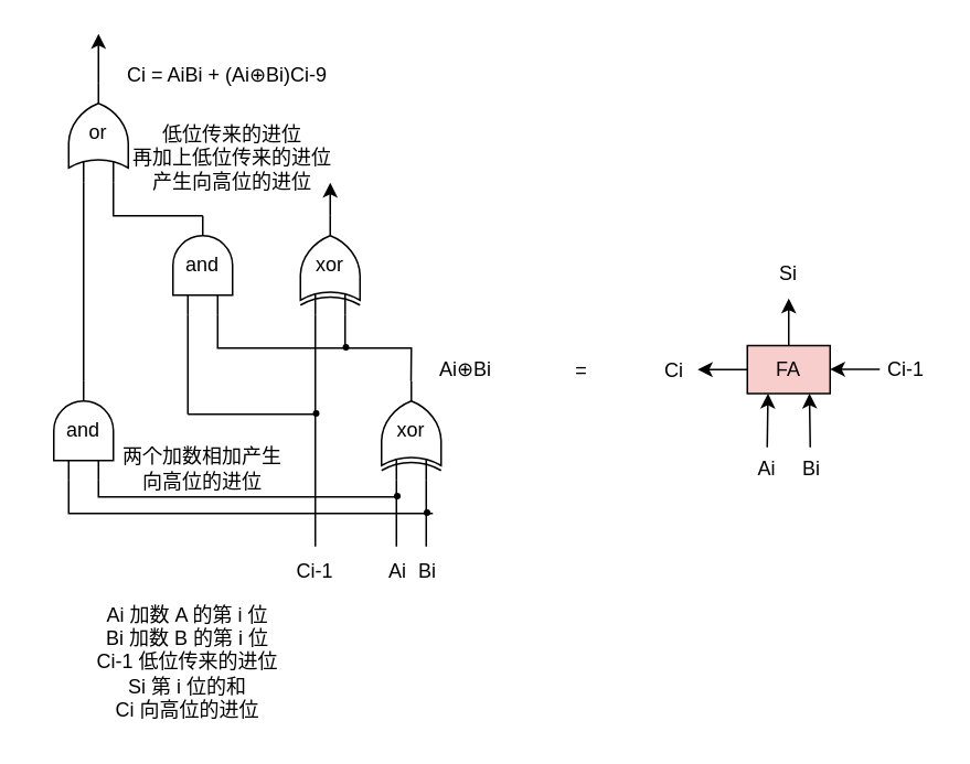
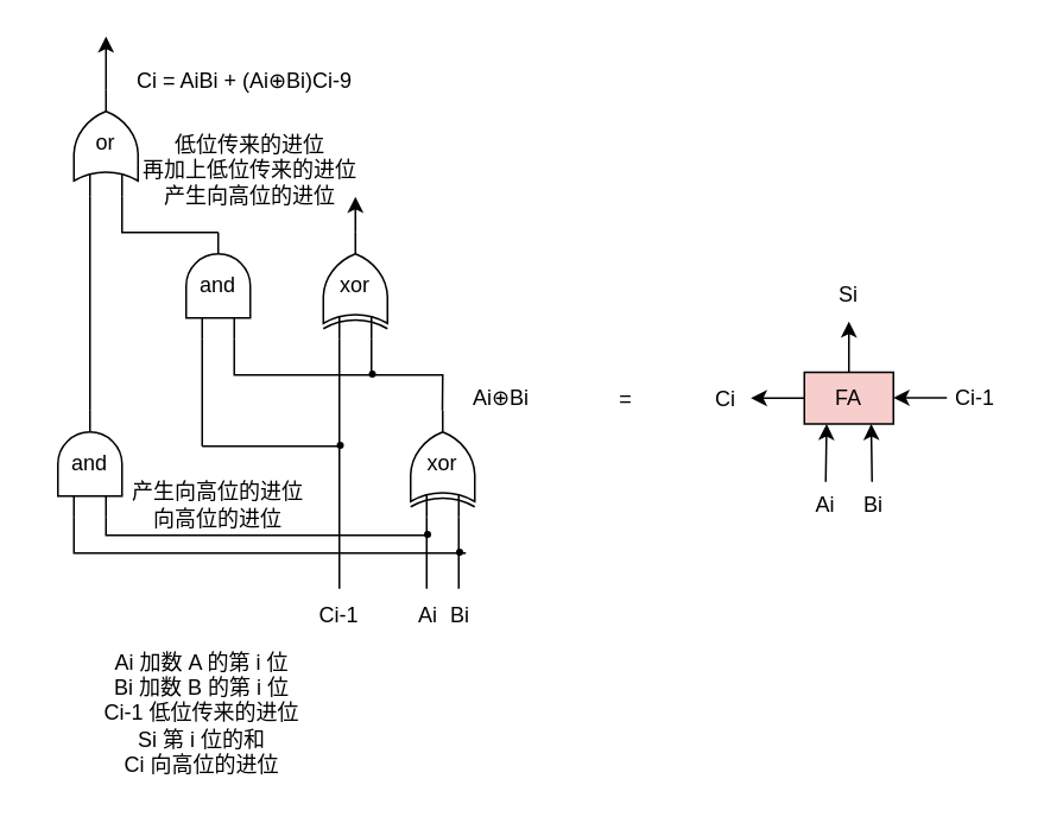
  <mxCell id="0" />
  <mxCell id="1" parent="0" />
  <mxCell id="2" value="" style="endArrow=none;html=1;rounded=0;" edge="1" parent="1"><mxGeometry width="50" height="50" relative="1" as="geometry"><mxPoint x="239" y="330" as="sourcePoint" /><mxPoint x="239" y="290" as="targetPoint" /></mxGeometry></mxCell>
  <mxCell id="3" value="" style="endArrow=none;html=1;rounded=0;" edge="1" parent="1"><mxGeometry width="50" height="50" relative="1" as="geometry"><mxPoint x="247.83" y="230" as="sourcePoint" /><mxPoint x="131" y="190" as="targetPoint" /><Array as="points"><mxPoint x="248" y="210" /><mxPoint x="131" y="210" /></Array></mxGeometry></mxCell>
  <mxCell id="4" value="" style="group" vertex="1" connectable="0" parent="1"><mxGeometry x="41" y="50" width="36" height="60" as="geometry" /></mxCell>
  <mxCell id="5" value="" style="verticalLabelPosition=bottom;shadow=0;dashed=0;align=center;html=1;verticalAlign=top;shape=mxgraph.electrical.logic_gates.logic_gate;operation=or;rotation=-90;" vertex="1" parent="4"><mxGeometry x="-12" y="12" width="60" height="36" as="geometry" /></mxCell>
  <mxCell id="6" value="or" style="text;html=1;strokeColor=none;fillColor=none;align=center;verticalAlign=middle;whiteSpace=wrap;rounded=0;" vertex="1" parent="4"><mxGeometry y="21" width="36" height="18" as="geometry" /></mxCell>
  <mxCell id="7" value="" style="group" vertex="1" connectable="0" parent="1"><mxGeometry x="181" y="130" width="36" height="60" as="geometry" /></mxCell>
  <mxCell id="8" value="" style="verticalLabelPosition=bottom;shadow=0;dashed=0;align=center;html=1;verticalAlign=top;shape=mxgraph.electrical.logic_gates.logic_gate;operation=xor;rotation=-90;" vertex="1" parent="7"><mxGeometry x="-12" y="12" width="60" height="36" as="geometry" /></mxCell>
  <mxCell id="9" value="xor" style="text;html=1;strokeColor=none;fillColor=none;align=center;verticalAlign=middle;whiteSpace=wrap;rounded=0;" vertex="1" parent="7"><mxGeometry y="21" width="36" height="18" as="geometry" /></mxCell>
  <mxCell id="10" value="" style="endArrow=none;html=1;rounded=0;" edge="1" parent="1"><mxGeometry width="50" height="50" relative="1" as="geometry"><mxPoint x="190" y="330" as="sourcePoint" /><mxPoint x="190" y="190" as="targetPoint" /></mxGeometry></mxCell>
  <mxCell id="11" value="" style="endArrow=none;html=1;rounded=0;" edge="1" parent="1"><mxGeometry width="50" height="50" relative="1" as="geometry"><mxPoint x="208" y="210" as="sourcePoint" /><mxPoint x="208" y="190" as="targetPoint" /></mxGeometry></mxCell>
  <mxCell id="12" value="" style="group" vertex="1" connectable="0" parent="1"><mxGeometry x="104" y="130" width="36" height="60" as="geometry" /></mxCell>
  <mxCell id="13" value="" style="verticalLabelPosition=bottom;shadow=0;dashed=0;align=center;html=1;verticalAlign=top;shape=mxgraph.electrical.logic_gates.logic_gate;operation=and;rotation=-90;" vertex="1" parent="12"><mxGeometry x="-12" y="12" width="60" height="36" as="geometry" /></mxCell>
  <mxCell id="14" value="and" style="text;html=1;strokeColor=none;fillColor=none;align=center;verticalAlign=middle;whiteSpace=wrap;rounded=0;" vertex="1" parent="12"><mxGeometry y="21" width="36" height="18" as="geometry" /></mxCell>
  <mxCell id="15" value="" style="group" vertex="1" connectable="0" parent="1"><mxGeometry x="230" y="230" width="36" height="60" as="geometry" /></mxCell>
  <mxCell id="16" value="" style="verticalLabelPosition=bottom;shadow=0;dashed=0;align=center;html=1;verticalAlign=top;shape=mxgraph.electrical.logic_gates.logic_gate;operation=xor;rotation=-90;" vertex="1" parent="15"><mxGeometry x="-12" y="12" width="60" height="36" as="geometry" /></mxCell>
  <mxCell id="17" value="xor" style="text;html=1;strokeColor=none;fillColor=none;align=center;verticalAlign=middle;whiteSpace=wrap;rounded=0;" vertex="1" parent="15"><mxGeometry y="21" width="36" height="18" as="geometry" /></mxCell>
  <mxCell id="18" value="" style="endArrow=none;html=1;rounded=0;" edge="1" parent="1"><mxGeometry width="50" height="50" relative="1" as="geometry"><mxPoint x="257" y="330" as="sourcePoint" /><mxPoint x="257" y="290" as="targetPoint" /></mxGeometry></mxCell>
  <mxCell id="19" value="" style="endArrow=none;html=1;rounded=0;" edge="1" parent="1"><mxGeometry width="50" height="50" relative="1" as="geometry"><mxPoint x="190" y="250" as="sourcePoint" /><mxPoint x="113" y="250" as="targetPoint" /></mxGeometry></mxCell>
  <mxCell id="20" value="" style="endArrow=none;html=1;rounded=0;entryX=0;entryY=0.25;entryDx=0;entryDy=0;entryPerimeter=0;" edge="1" parent="1" target="13"><mxGeometry width="50" height="50" relative="1" as="geometry"><mxPoint x="113" y="250" as="sourcePoint" /><mxPoint x="161" y="200" as="targetPoint" /></mxGeometry></mxCell>
  <mxCell id="21" value="" style="endArrow=none;html=1;rounded=0;exitX=0;exitY=0.75;exitDx=0;exitDy=0;exitPerimeter=0;entryX=1;entryY=0.5;entryDx=0;entryDy=0;entryPerimeter=0;" edge="1" parent="1" source="5" target="13"><mxGeometry width="50" height="50" relative="1" as="geometry"><mxPoint x="101" y="150" as="sourcePoint" /><mxPoint x="151" y="100" as="targetPoint" /><Array as="points"><mxPoint x="68" y="130" /></Array></mxGeometry></mxCell>
  <mxCell id="22" value="" style="group" vertex="1" connectable="0" parent="1"><mxGeometry x="32" y="230" width="36" height="60" as="geometry" /></mxCell>
  <mxCell id="23" value="" style="verticalLabelPosition=bottom;shadow=0;dashed=0;align=center;html=1;verticalAlign=top;shape=mxgraph.electrical.logic_gates.logic_gate;operation=and;rotation=-90;" vertex="1" parent="22"><mxGeometry x="-12" y="12" width="60" height="36" as="geometry" /></mxCell>
  <mxCell id="24" value="and" style="text;html=1;strokeColor=none;fillColor=none;align=center;verticalAlign=middle;whiteSpace=wrap;rounded=0;" vertex="1" parent="22"><mxGeometry y="21" width="36" height="18" as="geometry" /></mxCell>
  <mxCell id="25" value="" style="endArrow=none;html=1;rounded=0;exitX=1;exitY=0.5;exitDx=0;exitDy=0;exitPerimeter=0;entryX=0;entryY=0.25;entryDx=0;entryDy=0;entryPerimeter=0;" edge="1" parent="1" source="23" target="5"><mxGeometry width="50" height="50" relative="1" as="geometry"><mxPoint x="101" y="250" as="sourcePoint" /><mxPoint x="151" y="200" as="targetPoint" /></mxGeometry></mxCell>
  <mxCell id="26" value="" style="endArrow=none;html=1;rounded=0;exitX=0;exitY=0.75;exitDx=0;exitDy=0;exitPerimeter=0;" edge="1" parent="1" source="23"><mxGeometry width="50" height="50" relative="1" as="geometry"><mxPoint x="101" y="330" as="sourcePoint" /><mxPoint x="241" y="300" as="targetPoint" /><Array as="points"><mxPoint x="59" y="300" /></Array></mxGeometry></mxCell>
  <mxCell id="27" value="" style="endArrow=none;html=1;rounded=0;startSize=0;sourcePerimeterSpacing=-2;entryX=0;entryY=0.25;entryDx=0;entryDy=0;entryPerimeter=0;" edge="1" parent="1" target="23"><mxGeometry width="50" height="50" relative="1" as="geometry"><mxPoint x="261" y="310" as="sourcePoint" /><mxPoint x="51" y="310" as="targetPoint" /><Array as="points"><mxPoint x="41" y="310" /></Array></mxGeometry></mxCell>
  <mxCell id="28" value="" style="ellipse;whiteSpace=wrap;html=1;aspect=fixed;fillColor=#000000;" vertex="1" parent="1"><mxGeometry x="238" y="298" width="3" height="3" as="geometry" /></mxCell>
  <mxCell id="29" value="" style="ellipse;whiteSpace=wrap;html=1;aspect=fixed;fillColor=#000000;" vertex="1" parent="1"><mxGeometry x="256" y="308" width="3" height="3" as="geometry" /></mxCell>
  <mxCell id="30" value="" style="ellipse;whiteSpace=wrap;html=1;aspect=fixed;fillColor=#000000;" vertex="1" parent="1"><mxGeometry x="207" y="208" width="3" height="3" as="geometry" /></mxCell>
  <mxCell id="31" value="" style="ellipse;whiteSpace=wrap;html=1;aspect=fixed;fillColor=#000000;" vertex="1" parent="1"><mxGeometry x="189" y="248" width="3" height="3" as="geometry" /></mxCell>
  <mxCell id="32" value="" style="endArrow=classic;html=1;rounded=0;startSize=0;sourcePerimeterSpacing=-2;exitX=1;exitY=0.5;exitDx=0;exitDy=0;exitPerimeter=0;" edge="1" parent="1" source="8"><mxGeometry width="50" height="50" relative="1" as="geometry"><mxPoint x="201" y="130" as="sourcePoint" /><mxPoint x="199" y="110" as="targetPoint" /></mxGeometry></mxCell>
  <mxCell id="33" value="" style="endArrow=classic;html=1;rounded=0;startSize=0;sourcePerimeterSpacing=-2;exitX=1;exitY=0.5;exitDx=0;exitDy=0;exitPerimeter=0;" edge="1" parent="1" source="5"><mxGeometry width="50" height="50" relative="1" as="geometry"><mxPoint x="11" y="70" as="sourcePoint" /><mxPoint x="59" y="20" as="targetPoint" /></mxGeometry></mxCell>
  <mxCell id="34" value="Ci = AiBi + (Ai&lt;span lang=&quot;en&quot; class=&quot;ILfuVd&quot;&gt;⊕Bi&lt;/span&gt;)Ci-9" style="text;html=1;strokeColor=none;fillColor=none;align=center;verticalAlign=middle;whiteSpace=wrap;rounded=0;" vertex="1" parent="1"><mxGeometry x="67" y="30" width="140" height="30" as="geometry" /></mxCell>
  <mxCell id="35" value="Bi" style="text;html=1;strokeColor=none;fillColor=none;align=center;verticalAlign=middle;whiteSpace=wrap;rounded=0;" vertex="1" parent="1"><mxGeometry x="245.75" y="330" width="23.5" height="30" as="geometry" /></mxCell>
  <mxCell id="36" value="Ai" style="text;html=1;strokeColor=none;fillColor=none;align=center;verticalAlign=middle;whiteSpace=wrap;rounded=0;" vertex="1" parent="1"><mxGeometry x="227.75" y="330" width="23.5" height="30" as="geometry" /></mxCell>
  <mxCell id="37" value="Ci-1" style="text;html=1;strokeColor=none;fillColor=none;align=center;verticalAlign=middle;whiteSpace=wrap;rounded=0;" vertex="1" parent="1"><mxGeometry x="174.37" y="330" width="32.25" height="30" as="geometry" /></mxCell>
  <mxCell id="38" value="Ai&lt;span lang=&quot;en&quot; class=&quot;ILfuVd&quot;&gt;&lt;span class=&quot;hgKElc&quot;&gt;⊕Bi&lt;/span&gt;&lt;/span&gt;" style="text;html=1;strokeColor=none;fillColor=none;align=center;verticalAlign=middle;whiteSpace=wrap;rounded=0;" vertex="1" parent="1"><mxGeometry x="251.25" y="208" width="60" height="30" as="geometry" /></mxCell>
  <mxCell id="39" value="Ai 加数 A 的第 i 位&lt;br&gt;Bi 加数 B 的第 i 位&lt;br&gt;Ci-1 低位传来的进位&lt;br&gt;Si 第 i 位的和&lt;br&gt;Ci 向高位的进位" style="text;html=1;strokeColor=none;fillColor=none;align=center;verticalAlign=middle;whiteSpace=wrap;rounded=0;" vertex="1" parent="1"><mxGeometry x="43.5" y="360" width="137.5" height="80" as="geometry" /></mxCell>
- <mxCell id="40" value="两个加数相加产生&lt;br&gt;向高位的进位" style="text;html=1;strokeColor=none;fillColor=none;align=center;verticalAlign=middle;whiteSpace=wrap;rounded=0;" vertex="1" parent="1"><mxGeometry x="67" y="268" width="110" height="30" as="geometry" /></mxCell>
+ <mxCell id="40" value="产生向高位的进位&lt;br&gt;向高位的进位" style="text;html=1;strokeColor=none;fillColor=none;align=center;verticalAlign=middle;whiteSpace=wrap;rounded=0;" vertex="1" parent="1"><mxGeometry x="67" y="268" width="110" height="30" as="geometry" /></mxCell>
  <mxCell id="41" value="低位传来的进位&lt;br&gt;再加上低位传来的进位&lt;br&gt;产生向高位的进位" style="text;html=1;strokeColor=none;fillColor=none;align=center;verticalAlign=middle;whiteSpace=wrap;rounded=0;" vertex="1" parent="1"><mxGeometry x="70" y="70" width="140" height="50" as="geometry" /></mxCell>
  <mxCell id="42" value="=" style="text;html=1;strokeColor=none;fillColor=none;align=center;verticalAlign=middle;whiteSpace=wrap;rounded=0;" vertex="1" parent="1"><mxGeometry x="321" y="208.5" width="60" height="30" as="geometry" /></mxCell>
  <mxCell id="43" value="FA" style="rounded=0;whiteSpace=wrap;html=1;fillColor=#f8cecc;" vertex="1" parent="1"><mxGeometry x="451" y="208.5" width="50" height="29" as="geometry" /></mxCell>
  <mxCell id="44" value="" style="endArrow=classic;html=1;rounded=0;startSize=0;sourcePerimeterSpacing=-2;exitX=0;exitY=0.5;exitDx=0;exitDy=0;" edge="1" parent="1" source="43"><mxGeometry width="50" height="50" relative="1" as="geometry"><mxPoint x="431" y="200" as="sourcePoint" /><mxPoint x="421" y="223" as="targetPoint" /></mxGeometry></mxCell>
  <mxCell id="45" value="" style="endArrow=classic;html=1;rounded=0;startSize=0;sourcePerimeterSpacing=-2;exitX=0;exitY=0.5;exitDx=0;exitDy=0;" edge="1" parent="1"><mxGeometry width="50" height="50" relative="1" as="geometry"><mxPoint x="531" y="222.81" as="sourcePoint" /><mxPoint x="501" y="222.81" as="targetPoint" /></mxGeometry></mxCell>
  <mxCell id="46" value="" style="endArrow=classic;html=1;rounded=0;startSize=0;sourcePerimeterSpacing=-2;exitX=0.5;exitY=0;exitDx=0;exitDy=0;" edge="1" parent="1" source="43"><mxGeometry width="50" height="50" relative="1" as="geometry"><mxPoint x="391" y="220" as="sourcePoint" /><mxPoint x="476" y="180" as="targetPoint" /></mxGeometry></mxCell>
  <mxCell id="47" value="" style="endArrow=classic;html=1;rounded=0;startSize=0;sourcePerimeterSpacing=-2;entryX=0.25;entryY=1;entryDx=0;entryDy=0;" edge="1" parent="1" target="43"><mxGeometry width="50" height="50" relative="1" as="geometry"><mxPoint x="463" y="270" as="sourcePoint" /><mxPoint x="461" y="248" as="targetPoint" /></mxGeometry></mxCell>
  <mxCell id="48" value="" style="endArrow=classic;html=1;rounded=0;startSize=0;sourcePerimeterSpacing=-2;entryX=0.75;entryY=1;entryDx=0;entryDy=0;" edge="1" parent="1" target="43"><mxGeometry width="50" height="50" relative="1" as="geometry"><mxPoint x="489" y="270" as="sourcePoint" /><mxPoint x="491" y="240" as="targetPoint" /></mxGeometry></mxCell>
  <mxCell id="49" value="Bi" style="text;html=1;strokeColor=none;fillColor=none;align=center;verticalAlign=middle;whiteSpace=wrap;rounded=0;" vertex="1" parent="1"><mxGeometry x="477.5" y="268" width="23.5" height="30" as="geometry" /></mxCell>
  <mxCell id="50" value="Ai" style="text;html=1;strokeColor=none;fillColor=none;align=center;verticalAlign=middle;whiteSpace=wrap;rounded=0;" vertex="1" parent="1"><mxGeometry x="451" y="268" width="23.5" height="30" as="geometry" /></mxCell>
  <mxCell id="51" value="Ci-1" style="text;html=1;strokeColor=none;fillColor=none;align=center;verticalAlign=middle;whiteSpace=wrap;rounded=0;" vertex="1" parent="1"><mxGeometry x="531" y="207.5" width="32.25" height="30" as="geometry" /></mxCell>
  <mxCell id="52" value="Ci" style="text;html=1;strokeColor=none;fillColor=none;align=center;verticalAlign=middle;whiteSpace=wrap;rounded=0;" vertex="1" parent="1"><mxGeometry x="391" y="208.5" width="32.25" height="30" as="geometry" /></mxCell>
  <mxCell id="53" value="Si" style="text;html=1;strokeColor=none;fillColor=none;align=center;verticalAlign=middle;whiteSpace=wrap;rounded=0;" vertex="1" parent="1"><mxGeometry x="459.87" y="150" width="32.25" height="30" as="geometry" /></mxCell>
